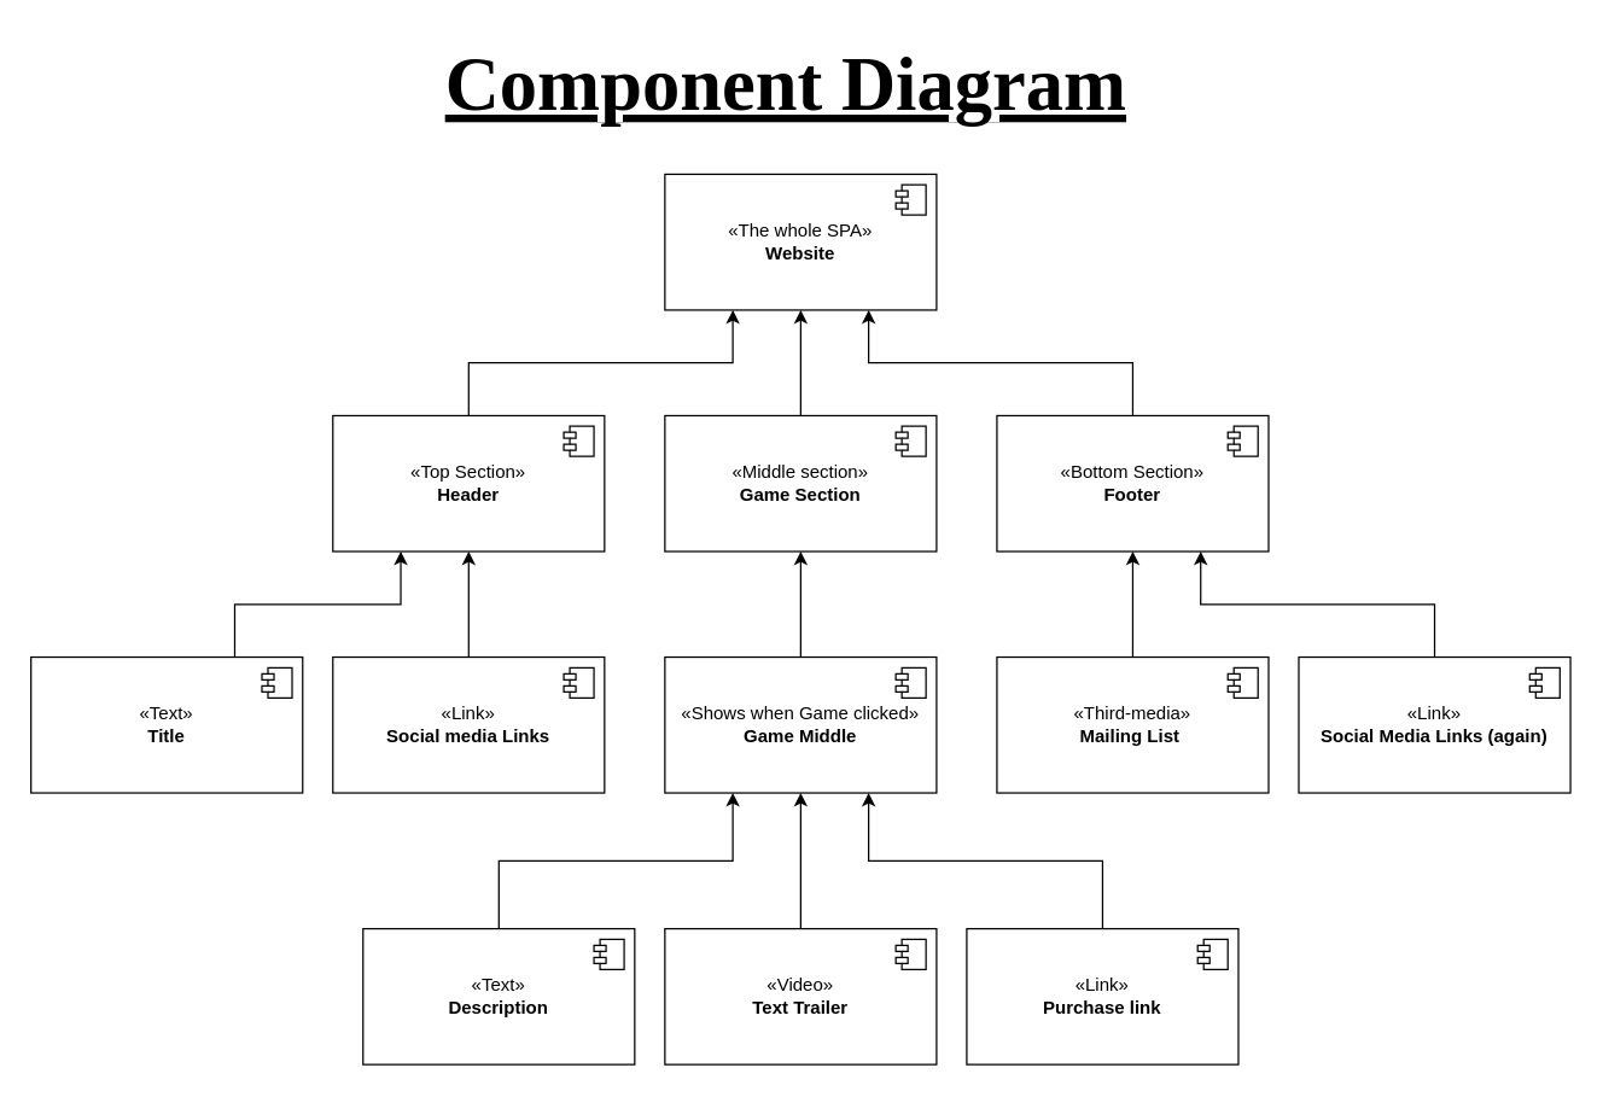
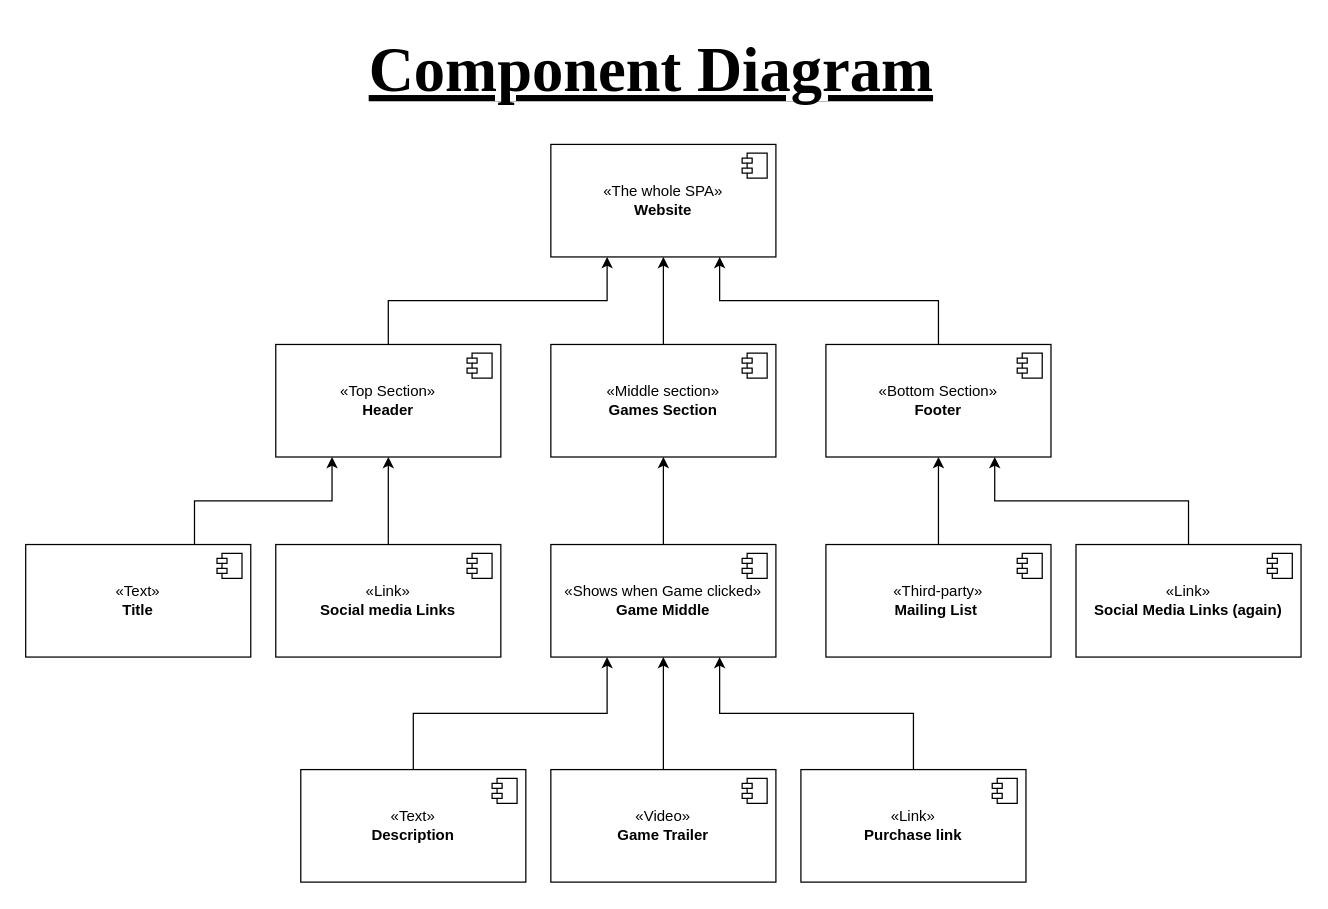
  <mxCell id="0" />
  <mxCell id="1" parent="0" />
  <mxCell id="2" value="«The whole SPA»&lt;br&gt;&lt;b&gt;Website&lt;/b&gt;" style="html=1;dropTarget=0;whiteSpace=wrap;" parent="1" vertex="1"><mxGeometry x="440" y="115" width="180" height="90" as="geometry" /></mxCell>
  <mxCell id="3" value="" style="shape=module;jettyWidth=8;jettyHeight=4;" parent="2" vertex="1"><mxGeometry x="1" width="20" height="20" relative="1" as="geometry"><mxPoint x="-27" y="7" as="offset" /></mxGeometry></mxCell>
  <mxCell id="4" style="edgeStyle=orthogonalEdgeStyle;rounded=0;orthogonalLoop=1;jettySize=auto;html=1;exitX=0.5;exitY=0;exitDx=0;exitDy=0;entryX=0.25;entryY=1;entryDx=0;entryDy=0;" parent="1" source="5" target="2" edge="1"><mxGeometry relative="1" as="geometry" /></mxCell>
  <mxCell id="5" value="«Top Section»&lt;br&gt;&lt;b&gt;Header&lt;/b&gt;" style="html=1;dropTarget=0;whiteSpace=wrap;" parent="1" vertex="1"><mxGeometry x="220" y="275" width="180" height="90" as="geometry" /></mxCell>
  <mxCell id="6" value="" style="shape=module;jettyWidth=8;jettyHeight=4;" parent="5" vertex="1"><mxGeometry x="1" width="20" height="20" relative="1" as="geometry"><mxPoint x="-27" y="7" as="offset" /></mxGeometry></mxCell>
  <mxCell id="7" style="edgeStyle=orthogonalEdgeStyle;rounded=0;orthogonalLoop=1;jettySize=auto;html=1;exitX=0.5;exitY=0;exitDx=0;exitDy=0;entryX=0.5;entryY=1;entryDx=0;entryDy=0;" parent="1" source="8" target="2" edge="1"><mxGeometry relative="1" as="geometry" /></mxCell>
- <mxCell id="8" value="«Middle section»&lt;br&gt;&lt;b&gt;Game Section&lt;/b&gt;" style="html=1;dropTarget=0;whiteSpace=wrap;" parent="1" vertex="1"><mxGeometry x="440" y="275" width="180" height="90" as="geometry" /></mxCell>
+ <mxCell id="8" value="«Middle section»&lt;br&gt;&lt;b&gt;Games Section&lt;/b&gt;" style="html=1;dropTarget=0;whiteSpace=wrap;" parent="1" vertex="1"><mxGeometry x="440" y="275" width="180" height="90" as="geometry" /></mxCell>
  <mxCell id="9" value="" style="shape=module;jettyWidth=8;jettyHeight=4;" parent="8" vertex="1"><mxGeometry x="1" width="20" height="20" relative="1" as="geometry"><mxPoint x="-27" y="7" as="offset" /></mxGeometry></mxCell>
  <mxCell id="10" style="edgeStyle=orthogonalEdgeStyle;rounded=0;orthogonalLoop=1;jettySize=auto;html=1;exitX=0.5;exitY=0;exitDx=0;exitDy=0;entryX=0.75;entryY=1;entryDx=0;entryDy=0;" parent="1" source="11" target="2" edge="1"><mxGeometry relative="1" as="geometry" /></mxCell>
  <mxCell id="11" value="«Bottom Section»&lt;br&gt;&lt;b&gt;Footer&lt;/b&gt;" style="html=1;dropTarget=0;whiteSpace=wrap;" parent="1" vertex="1"><mxGeometry x="660" y="275" width="180" height="90" as="geometry" /></mxCell>
  <mxCell id="12" value="" style="shape=module;jettyWidth=8;jettyHeight=4;" parent="11" vertex="1"><mxGeometry x="1" width="20" height="20" relative="1" as="geometry"><mxPoint x="-27" y="7" as="offset" /></mxGeometry></mxCell>
  <mxCell id="13" style="edgeStyle=orthogonalEdgeStyle;rounded=0;orthogonalLoop=1;jettySize=auto;html=1;exitX=0.75;exitY=0;exitDx=0;exitDy=0;entryX=0.25;entryY=1;entryDx=0;entryDy=0;" parent="1" source="14" target="5" edge="1"><mxGeometry relative="1" as="geometry" /></mxCell>
  <mxCell id="14" value="«Text»&lt;br&gt;&lt;b&gt;Title&lt;/b&gt;" style="html=1;dropTarget=0;whiteSpace=wrap;" parent="1" vertex="1"><mxGeometry x="20" y="435" width="180" height="90" as="geometry" /></mxCell>
  <mxCell id="15" value="" style="shape=module;jettyWidth=8;jettyHeight=4;" parent="14" vertex="1"><mxGeometry x="1" width="20" height="20" relative="1" as="geometry"><mxPoint x="-27" y="7" as="offset" /></mxGeometry></mxCell>
  <mxCell id="16" style="edgeStyle=orthogonalEdgeStyle;rounded=0;orthogonalLoop=1;jettySize=auto;html=1;exitX=0.5;exitY=0;exitDx=0;exitDy=0;entryX=0.5;entryY=1;entryDx=0;entryDy=0;" parent="1" source="17" target="5" edge="1"><mxGeometry relative="1" as="geometry" /></mxCell>
  <mxCell id="17" value="«Link»&lt;br&gt;&lt;b&gt;Social media Links&lt;/b&gt;" style="html=1;dropTarget=0;whiteSpace=wrap;" parent="1" vertex="1"><mxGeometry x="220" y="435" width="180" height="90" as="geometry" /></mxCell>
  <mxCell id="18" value="" style="shape=module;jettyWidth=8;jettyHeight=4;" parent="17" vertex="1"><mxGeometry x="1" width="20" height="20" relative="1" as="geometry"><mxPoint x="-27" y="7" as="offset" /></mxGeometry></mxCell>
  <mxCell id="19" style="edgeStyle=orthogonalEdgeStyle;rounded=0;orthogonalLoop=1;jettySize=auto;html=1;exitX=0.5;exitY=0;exitDx=0;exitDy=0;entryX=0.5;entryY=1;entryDx=0;entryDy=0;" parent="1" source="20" target="8" edge="1"><mxGeometry relative="1" as="geometry" /></mxCell>
  <mxCell id="20" value="«Shows when Game clicked»&lt;br&gt;&lt;b&gt;Game Middle&lt;/b&gt;" style="html=1;dropTarget=0;whiteSpace=wrap;" parent="1" vertex="1"><mxGeometry x="440" y="435" width="180" height="90" as="geometry" /></mxCell>
  <mxCell id="21" value="" style="shape=module;jettyWidth=8;jettyHeight=4;" parent="20" vertex="1"><mxGeometry x="1" width="20" height="20" relative="1" as="geometry"><mxPoint x="-27" y="7" as="offset" /></mxGeometry></mxCell>
  <mxCell id="22" style="edgeStyle=orthogonalEdgeStyle;rounded=0;orthogonalLoop=1;jettySize=auto;html=1;exitX=0.5;exitY=0;exitDx=0;exitDy=0;entryX=0.25;entryY=1;entryDx=0;entryDy=0;" parent="1" source="23" target="20" edge="1"><mxGeometry relative="1" as="geometry" /></mxCell>
  <mxCell id="23" value="«Text»&lt;br&gt;&lt;b&gt;Description&lt;/b&gt;" style="html=1;dropTarget=0;whiteSpace=wrap;" parent="1" vertex="1"><mxGeometry x="240" y="615" width="180" height="90" as="geometry" /></mxCell>
  <mxCell id="24" value="" style="shape=module;jettyWidth=8;jettyHeight=4;" parent="23" vertex="1"><mxGeometry x="1" width="20" height="20" relative="1" as="geometry"><mxPoint x="-27" y="7" as="offset" /></mxGeometry></mxCell>
  <mxCell id="25" style="edgeStyle=orthogonalEdgeStyle;rounded=0;orthogonalLoop=1;jettySize=auto;html=1;exitX=0.5;exitY=0;exitDx=0;exitDy=0;entryX=0.5;entryY=1;entryDx=0;entryDy=0;" parent="1" source="26" target="20" edge="1"><mxGeometry relative="1" as="geometry" /></mxCell>
- <mxCell id="26" value="«Video»&lt;br&gt;&lt;b&gt;Text Trailer&lt;/b&gt;" style="html=1;dropTarget=0;whiteSpace=wrap;" parent="1" vertex="1"><mxGeometry x="440" y="615" width="180" height="90" as="geometry" /></mxCell>
+ <mxCell id="26" value="«Video»&lt;br&gt;&lt;b&gt;Game Trailer&lt;/b&gt;" style="html=1;dropTarget=0;whiteSpace=wrap;" parent="1" vertex="1"><mxGeometry x="440" y="615" width="180" height="90" as="geometry" /></mxCell>
  <mxCell id="27" value="" style="shape=module;jettyWidth=8;jettyHeight=4;" parent="26" vertex="1"><mxGeometry x="1" width="20" height="20" relative="1" as="geometry"><mxPoint x="-27" y="7" as="offset" /></mxGeometry></mxCell>
  <mxCell id="28" style="edgeStyle=orthogonalEdgeStyle;rounded=0;orthogonalLoop=1;jettySize=auto;html=1;exitX=0.5;exitY=0;exitDx=0;exitDy=0;entryX=0.75;entryY=1;entryDx=0;entryDy=0;" parent="1" source="29" target="20" edge="1"><mxGeometry relative="1" as="geometry" /></mxCell>
  <mxCell id="29" value="«Link»&lt;br&gt;&lt;b&gt;Purchase link&lt;/b&gt;" style="html=1;dropTarget=0;whiteSpace=wrap;" parent="1" vertex="1"><mxGeometry x="640" y="615" width="180" height="90" as="geometry" /></mxCell>
  <mxCell id="30" value="" style="shape=module;jettyWidth=8;jettyHeight=4;" parent="29" vertex="1"><mxGeometry x="1" width="20" height="20" relative="1" as="geometry"><mxPoint x="-27" y="7" as="offset" /></mxGeometry></mxCell>
  <mxCell id="31" style="edgeStyle=orthogonalEdgeStyle;rounded=0;orthogonalLoop=1;jettySize=auto;html=1;exitX=0.5;exitY=0;exitDx=0;exitDy=0;entryX=0.5;entryY=1;entryDx=0;entryDy=0;" parent="1" source="32" target="11" edge="1"><mxGeometry relative="1" as="geometry" /></mxCell>
- <mxCell id="32" value="«Third-media»&lt;br&gt;&lt;b&gt;Mailing List&amp;nbsp;&lt;/b&gt;" style="html=1;dropTarget=0;whiteSpace=wrap;" parent="1" vertex="1"><mxGeometry x="660" y="435" width="180" height="90" as="geometry" /></mxCell>
+ <mxCell id="32" value="«Third-party»&lt;br&gt;&lt;b&gt;Mailing List&amp;nbsp;&lt;/b&gt;" style="html=1;dropTarget=0;whiteSpace=wrap;" parent="1" vertex="1"><mxGeometry x="660" y="435" width="180" height="90" as="geometry" /></mxCell>
  <mxCell id="33" value="" style="shape=module;jettyWidth=8;jettyHeight=4;" parent="32" vertex="1"><mxGeometry x="1" width="20" height="20" relative="1" as="geometry"><mxPoint x="-27" y="7" as="offset" /></mxGeometry></mxCell>
  <mxCell id="34" value="&lt;font style=&quot;font-size: 50px;&quot; data-font-src=&quot;https://fonts.googleapis.com/css?family=Poppins&quot; face=&quot;Poppins&quot;&gt;&lt;u style=&quot;&quot;&gt;&lt;b style=&quot;&quot;&gt;Component Diagram&lt;/b&gt;&lt;/u&gt;&lt;/font&gt;" style="text;html=1;align=center;verticalAlign=middle;resizable=0;points=[];autosize=1;strokeColor=none;fillColor=none;horizontal=1;labelPosition=center;verticalLabelPosition=middle;labelBackgroundColor=none;labelBorderColor=none;textShadow=0;" vertex="1" parent="1"><mxGeometry x="240" y="20" width="560" height="70" as="geometry" /></mxCell>
  <mxCell id="35" style="edgeStyle=orthogonalEdgeStyle;rounded=0;orthogonalLoop=1;jettySize=auto;html=1;exitX=0.5;exitY=0;exitDx=0;exitDy=0;entryX=0.75;entryY=1;entryDx=0;entryDy=0;" edge="1" parent="1" source="36" target="11"><mxGeometry relative="1" as="geometry" /></mxCell>
  <mxCell id="36" value="«Link»&lt;br&gt;&lt;b&gt;Social Media Links (again)&lt;/b&gt;" style="html=1;dropTarget=0;whiteSpace=wrap;" vertex="1" parent="1"><mxGeometry x="860" y="435" width="180" height="90" as="geometry" /></mxCell>
  <mxCell id="37" value="" style="shape=module;jettyWidth=8;jettyHeight=4;" vertex="1" parent="36"><mxGeometry x="1" width="20" height="20" relative="1" as="geometry"><mxPoint x="-27" y="7" as="offset" /></mxGeometry></mxCell>
